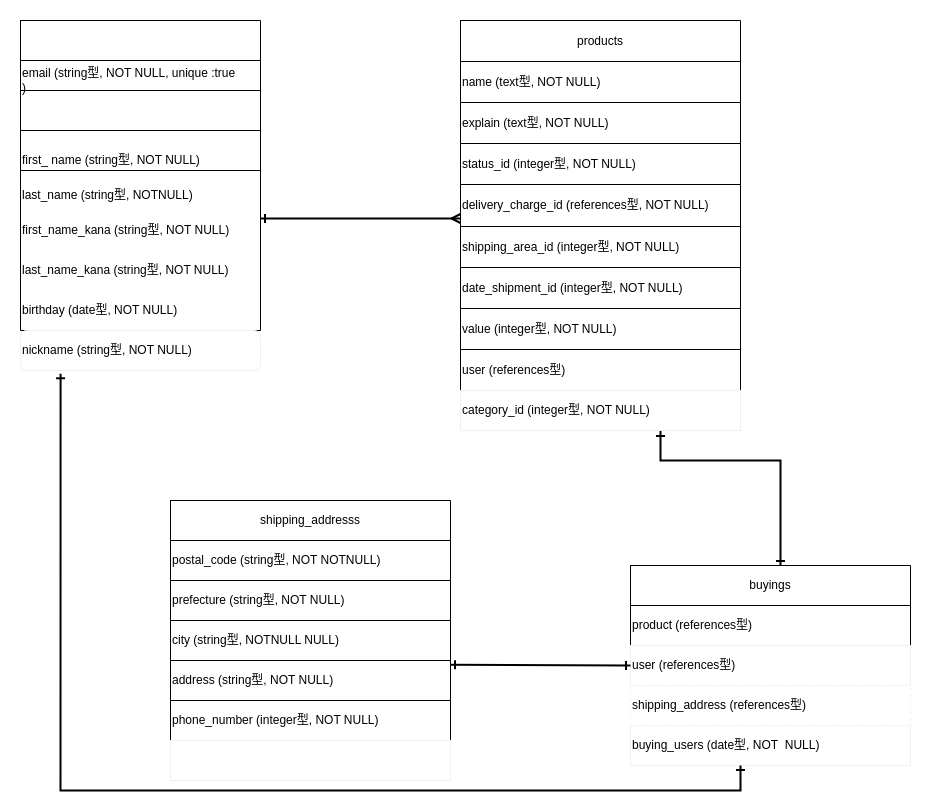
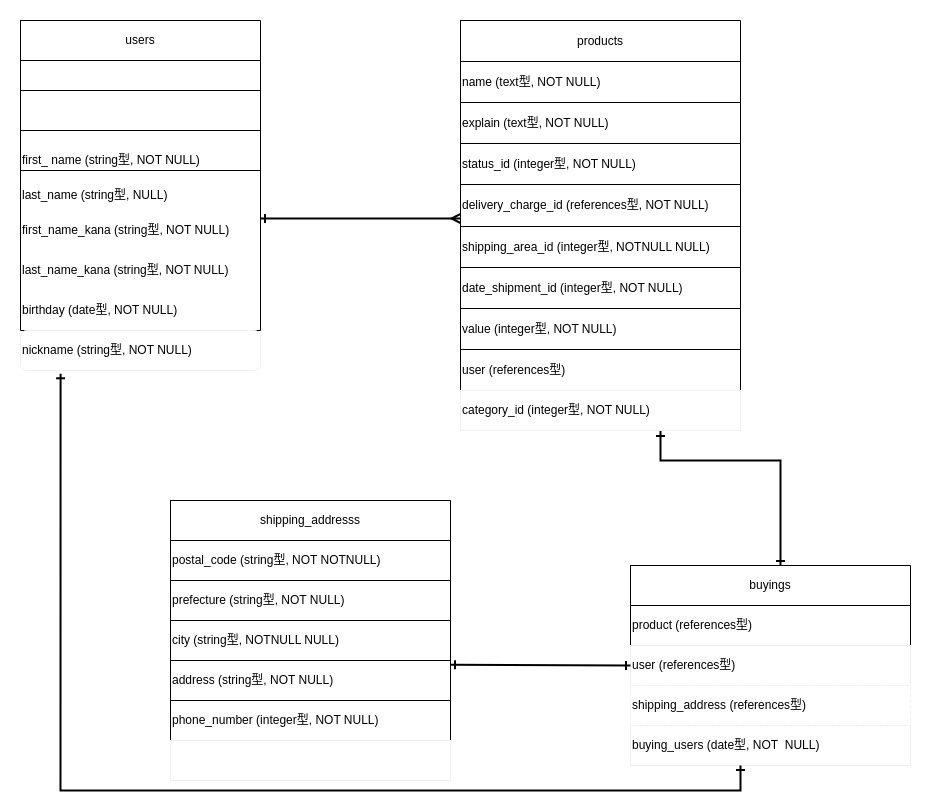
  <mxCell id="0" />
  <mxCell id="1" parent="0" />
  <mxCell id="2" value="" style="shape=table;html=1;whiteSpace=wrap;startSize=0;container=1;collapsible=0;childLayout=tableLayout;align=left;" vertex="1" parent="1"><mxGeometry x="20" y="20" width="240" height="310" as="geometry" /></mxCell>
  <mxCell id="3" value="" style="shape=partialRectangle;html=1;whiteSpace=wrap;collapsible=0;dropTarget=0;pointerEvents=0;fillColor=none;top=0;left=0;bottom=0;right=0;points=[[0,0.5],[1,0.5]];portConstraint=eastwest;align=left;" vertex="1" parent="2"><mxGeometry width="240" height="40" as="geometry" /></mxCell>
+ <mxCell id="4" value="users" style="shape=partialRectangle;html=1;whiteSpace=wrap;connectable=0;overflow=hidden;fillColor=none;top=0;left=0;bottom=0;right=0;align=center;" vertex="1" parent="3"><mxGeometry width="240" height="40" as="geometry" /></mxCell>
  <mxCell id="5" value="" style="shape=partialRectangle;html=1;whiteSpace=wrap;collapsible=0;dropTarget=0;pointerEvents=0;fillColor=none;top=0;left=0;bottom=0;right=0;points=[[0,0.5],[1,0.5]];portConstraint=eastwest;align=left;" vertex="1" parent="2"><mxGeometry y="40" width="240" height="40" as="geometry" /></mxCell>
- <mxCell id="6" value="email (string型, NOT NULL, unique :true&lt;br&gt;)" style="shape=partialRectangle;html=1;whiteSpace=wrap;connectable=0;overflow=hidden;fillColor=none;top=0;left=0;bottom=0;right=0;align=left;" vertex="1" parent="5"><mxGeometry width="240" height="40" as="geometry" /></mxCell>
  <mxCell id="7" value="" style="shape=partialRectangle;html=1;whiteSpace=wrap;collapsible=0;dropTarget=0;pointerEvents=0;fillColor=none;top=0;left=0;bottom=0;right=0;points=[[0,0.5],[1,0.5]];portConstraint=eastwest;align=left;" vertex="1" parent="2"><mxGeometry y="80" width="240" height="40" as="geometry" /></mxCell>
  <mxCell id="8" value="" style="shape=partialRectangle;html=1;whiteSpace=wrap;collapsible=0;dropTarget=0;pointerEvents=0;fillColor=none;top=0;left=0;bottom=0;right=0;points=[[0,0.5],[1,0.5]];portConstraint=eastwest;align=left;" vertex="1" parent="2"><mxGeometry y="120" width="240" height="40" as="geometry" /></mxCell>
  <mxCell id="9" value="first_ name (string型, NOT NULL)" style="shape=partialRectangle;html=1;whiteSpace=wrap;connectable=0;overflow=hidden;fillColor=none;top=0;left=0;bottom=0;right=0;align=left;" vertex="1" parent="8"><mxGeometry width="240" height="40" as="geometry" /></mxCell>
  <mxCell id="10" value="" style="shape=partialRectangle;html=1;whiteSpace=wrap;collapsible=0;dropTarget=0;pointerEvents=0;fillColor=none;top=0;left=0;bottom=0;right=0;points=[[0,0.5],[1,0.5]];portConstraint=eastwest;align=left;" vertex="1" parent="2"><mxGeometry y="160" width="240" height="30" as="geometry" /></mxCell>
- <mxCell id="11" value="last_name (string型, NOTNULL)" style="shape=partialRectangle;html=1;whiteSpace=wrap;connectable=0;overflow=hidden;fillColor=none;top=0;left=0;bottom=0;right=0;align=left;" vertex="1" parent="10"><mxGeometry width="240" height="30" as="geometry" /></mxCell>
+ <mxCell id="11" value="last_name (string型, NULL)" style="shape=partialRectangle;html=1;whiteSpace=wrap;connectable=0;overflow=hidden;fillColor=none;top=0;left=0;bottom=0;right=0;align=left;" vertex="1" parent="10"><mxGeometry width="240" height="30" as="geometry" /></mxCell>
  <mxCell id="12" value="" style="shape=partialRectangle;html=1;whiteSpace=wrap;collapsible=0;dropTarget=0;pointerEvents=0;fillColor=none;top=0;left=0;bottom=0;right=0;points=[[0,0.5],[1,0.5]];portConstraint=eastwest;align=left;" vertex="1" parent="2"><mxGeometry y="190" width="240" height="40" as="geometry" /></mxCell>
  <mxCell id="13" value="first_name_kana (string型, NOT NULL)" style="shape=partialRectangle;html=1;whiteSpace=wrap;connectable=0;overflow=hidden;fillColor=none;top=0;left=0;bottom=0;right=0;align=left;" vertex="1" parent="12"><mxGeometry width="240" height="40" as="geometry" /></mxCell>
  <mxCell id="14" value="" style="shape=partialRectangle;html=1;whiteSpace=wrap;collapsible=0;dropTarget=0;pointerEvents=0;fillColor=none;top=0;left=0;bottom=0;right=0;points=[[0,0.5],[1,0.5]];portConstraint=eastwest;align=left;" vertex="1" parent="2"><mxGeometry y="230" width="240" height="40" as="geometry" /></mxCell>
  <mxCell id="15" value="last_name_kana (string型, NOT NULL)" style="shape=partialRectangle;html=1;whiteSpace=wrap;connectable=0;overflow=hidden;fillColor=none;top=0;left=0;bottom=0;right=0;align=left;" vertex="1" parent="14"><mxGeometry width="240" height="40" as="geometry" /></mxCell>
  <mxCell id="16" value="" style="shape=partialRectangle;html=1;whiteSpace=wrap;collapsible=0;dropTarget=0;pointerEvents=0;fillColor=none;top=0;left=0;bottom=0;right=0;points=[[0,0.5],[1,0.5]];portConstraint=eastwest;align=left;" vertex="1" parent="2"><mxGeometry y="270" width="240" height="40" as="geometry" /></mxCell>
  <mxCell id="17" value="birthday (date型, NOT NULL)" style="shape=partialRectangle;html=1;whiteSpace=wrap;connectable=0;overflow=hidden;fillColor=none;top=0;left=0;bottom=0;right=0;align=left;" vertex="1" parent="16"><mxGeometry width="240" height="40" as="geometry" /></mxCell>
  <mxCell id="18" value="" style="shape=table;html=1;whiteSpace=wrap;startSize=0;container=1;collapsible=0;childLayout=tableLayout;" vertex="1" parent="1"><mxGeometry x="460" y="20" width="280" height="370" as="geometry" /></mxCell>
  <mxCell id="19" value="" style="shape=partialRectangle;html=1;whiteSpace=wrap;collapsible=0;dropTarget=0;pointerEvents=0;fillColor=none;top=0;left=0;bottom=0;right=0;points=[[0,0.5],[1,0.5]];portConstraint=eastwest;" vertex="1" parent="18"><mxGeometry width="280" height="41" as="geometry" /></mxCell>
  <mxCell id="20" value="products" style="shape=partialRectangle;html=1;whiteSpace=wrap;connectable=0;overflow=hidden;fillColor=none;top=0;left=0;bottom=0;right=0;" vertex="1" parent="19"><mxGeometry width="280" height="41" as="geometry" /></mxCell>
  <mxCell id="21" value="" style="shape=partialRectangle;html=1;whiteSpace=wrap;collapsible=0;dropTarget=0;pointerEvents=0;fillColor=none;top=0;left=0;bottom=0;right=0;points=[[0,0.5],[1,0.5]];portConstraint=eastwest;align=left;" vertex="1" parent="18"><mxGeometry y="41" width="280" height="41" as="geometry" /></mxCell>
  <mxCell id="22" value="name (text型, NOT NULL)" style="shape=partialRectangle;html=1;whiteSpace=wrap;connectable=0;overflow=hidden;fillColor=none;top=0;left=0;bottom=0;right=0;align=left;" vertex="1" parent="21"><mxGeometry width="280" height="41" as="geometry" /></mxCell>
  <mxCell id="23" value="" style="shape=partialRectangle;html=1;whiteSpace=wrap;collapsible=0;dropTarget=0;pointerEvents=0;fillColor=none;top=0;left=0;bottom=0;right=0;points=[[0,0.5],[1,0.5]];portConstraint=eastwest;align=left;" vertex="1" parent="18"><mxGeometry y="82" width="280" height="41" as="geometry" /></mxCell>
  <mxCell id="24" value="explain (text型, NOT NULL)" style="shape=partialRectangle;html=1;whiteSpace=wrap;connectable=0;overflow=hidden;fillColor=none;top=0;left=0;bottom=0;right=0;align=left;" vertex="1" parent="23"><mxGeometry width="280" height="41" as="geometry" /></mxCell>
  <mxCell id="25" value="" style="shape=partialRectangle;html=1;whiteSpace=wrap;collapsible=0;dropTarget=0;pointerEvents=0;fillColor=none;top=0;left=0;bottom=0;right=0;points=[[0,0.5],[1,0.5]];portConstraint=eastwest;align=left;" vertex="1" parent="18"><mxGeometry y="123" width="280" height="41" as="geometry" /></mxCell>
  <mxCell id="26" value="status_id (integer型, NOT NULL)" style="shape=partialRectangle;html=1;whiteSpace=wrap;connectable=0;overflow=hidden;fillColor=none;top=0;left=0;bottom=0;right=0;align=left;" vertex="1" parent="25"><mxGeometry width="280" height="41" as="geometry" /></mxCell>
  <mxCell id="27" value="" style="shape=partialRectangle;html=1;whiteSpace=wrap;collapsible=0;dropTarget=0;pointerEvents=0;fillColor=none;top=0;left=0;bottom=0;right=0;points=[[0,0.5],[1,0.5]];portConstraint=eastwest;align=left;" vertex="1" parent="18"><mxGeometry y="164" width="280" height="42" as="geometry" /></mxCell>
  <mxCell id="28" value="delivery_charge_id (references型, NOT NULL)" style="shape=partialRectangle;html=1;whiteSpace=wrap;connectable=0;overflow=hidden;fillColor=none;top=0;left=0;bottom=0;right=0;align=left;" vertex="1" parent="27"><mxGeometry width="280" height="42" as="geometry" /></mxCell>
  <mxCell id="29" value="" style="shape=partialRectangle;html=1;whiteSpace=wrap;collapsible=0;dropTarget=0;pointerEvents=0;fillColor=none;top=0;left=0;bottom=0;right=0;points=[[0,0.5],[1,0.5]];portConstraint=eastwest;align=left;" vertex="1" parent="18"><mxGeometry y="206" width="280" height="41" as="geometry" /></mxCell>
- <mxCell id="30" value="shipping_area_id (integer型, NOT NULL)" style="shape=partialRectangle;html=1;whiteSpace=wrap;connectable=0;overflow=hidden;fillColor=none;top=0;left=0;bottom=0;right=0;align=left;" vertex="1" parent="29"><mxGeometry width="280" height="41" as="geometry" /></mxCell>
+ <mxCell id="30" value="shipping_area_id (integer型, NOTNULL NULL)" style="shape=partialRectangle;html=1;whiteSpace=wrap;connectable=0;overflow=hidden;fillColor=none;top=0;left=0;bottom=0;right=0;align=left;" vertex="1" parent="29"><mxGeometry width="280" height="41" as="geometry" /></mxCell>
  <mxCell id="31" value="" style="shape=partialRectangle;html=1;whiteSpace=wrap;collapsible=0;dropTarget=0;pointerEvents=0;fillColor=none;top=0;left=0;bottom=0;right=0;points=[[0,0.5],[1,0.5]];portConstraint=eastwest;align=left;" vertex="1" parent="18"><mxGeometry y="247" width="280" height="41" as="geometry" /></mxCell>
  <mxCell id="32" value="date_shipment_id (integer型, NOT NULL)" style="shape=partialRectangle;html=1;whiteSpace=wrap;connectable=0;overflow=hidden;fillColor=none;top=0;left=0;bottom=0;right=0;align=left;" vertex="1" parent="31"><mxGeometry width="280" height="41" as="geometry" /></mxCell>
  <mxCell id="33" value="" style="shape=partialRectangle;html=1;whiteSpace=wrap;collapsible=0;dropTarget=0;pointerEvents=0;fillColor=none;top=0;left=0;bottom=0;right=0;points=[[0,0.5],[1,0.5]];portConstraint=eastwest;align=left;" vertex="1" parent="18"><mxGeometry y="288" width="280" height="41" as="geometry" /></mxCell>
  <mxCell id="34" value="value (integer型, NOT NULL)" style="shape=partialRectangle;html=1;whiteSpace=wrap;connectable=0;overflow=hidden;fillColor=none;top=0;left=0;bottom=0;right=0;align=left;" vertex="1" parent="33"><mxGeometry width="280" height="41" as="geometry" /></mxCell>
  <mxCell id="35" value="" style="shape=partialRectangle;html=1;whiteSpace=wrap;collapsible=0;dropTarget=0;pointerEvents=0;fillColor=none;top=0;left=0;bottom=0;right=0;points=[[0,0.5],[1,0.5]];portConstraint=eastwest;align=left;" vertex="1" parent="18"><mxGeometry y="329" width="280" height="41" as="geometry" /></mxCell>
  <mxCell id="36" value="user (references型)" style="shape=partialRectangle;html=1;whiteSpace=wrap;connectable=0;overflow=hidden;fillColor=none;top=0;left=0;bottom=0;right=0;align=left;" vertex="1" parent="35"><mxGeometry width="280" height="41" as="geometry" /></mxCell>
  <mxCell id="37" value="" style="shape=table;html=1;whiteSpace=wrap;startSize=0;container=1;collapsible=0;childLayout=tableLayout;" vertex="1" parent="1"><mxGeometry x="630" y="565" width="280" height="80" as="geometry" /></mxCell>
  <mxCell id="38" value="" style="shape=partialRectangle;html=1;whiteSpace=wrap;collapsible=0;dropTarget=0;pointerEvents=0;fillColor=none;top=0;left=0;bottom=0;right=0;points=[[0,0.5],[1,0.5]];portConstraint=eastwest;" vertex="1" parent="37"><mxGeometry width="280" height="40" as="geometry" /></mxCell>
  <mxCell id="39" value="buyings" style="shape=partialRectangle;html=1;whiteSpace=wrap;connectable=0;overflow=hidden;fillColor=none;top=0;left=0;bottom=0;right=0;" vertex="1" parent="38"><mxGeometry width="280" height="40" as="geometry" /></mxCell>
  <mxCell id="40" value="" style="shape=partialRectangle;html=1;whiteSpace=wrap;collapsible=0;dropTarget=0;pointerEvents=0;fillColor=none;top=0;left=0;bottom=0;right=0;points=[[0,0.5],[1,0.5]];portConstraint=eastwest;" vertex="1" parent="37"><mxGeometry y="40" width="280" height="40" as="geometry" /></mxCell>
  <mxCell id="41" value="product (references型)" style="shape=partialRectangle;html=1;whiteSpace=wrap;connectable=0;overflow=hidden;fillColor=none;top=0;left=0;bottom=0;right=0;align=left;" vertex="1" parent="40"><mxGeometry width="280" height="40" as="geometry" /></mxCell>
  <mxCell id="42" value="user (references型)" style="whiteSpace=wrap;html=1;strokeColor=#f0f0f0;align=left;" vertex="1" parent="1"><mxGeometry x="630" y="645" width="280" height="40" as="geometry" /></mxCell>
  <mxCell id="43" value="" style="shape=table;html=1;whiteSpace=wrap;startSize=0;container=1;collapsible=0;childLayout=tableLayout;" vertex="1" parent="1"><mxGeometry x="170" y="500" width="280" height="240" as="geometry" /></mxCell>
  <mxCell id="44" value="" style="shape=partialRectangle;html=1;whiteSpace=wrap;collapsible=0;dropTarget=0;pointerEvents=0;fillColor=none;top=0;left=0;bottom=0;right=0;points=[[0,0.5],[1,0.5]];portConstraint=eastwest;" vertex="1" parent="43"><mxGeometry width="280" height="40" as="geometry" /></mxCell>
  <mxCell id="45" value="shipping_addresss" style="shape=partialRectangle;html=1;whiteSpace=wrap;connectable=0;overflow=hidden;fillColor=none;top=0;left=0;bottom=0;right=0;" vertex="1" parent="44"><mxGeometry width="280" height="40" as="geometry" /></mxCell>
  <mxCell id="46" value="" style="shape=partialRectangle;html=1;whiteSpace=wrap;collapsible=0;dropTarget=0;pointerEvents=0;fillColor=none;top=0;left=0;bottom=0;right=0;points=[[0,0.5],[1,0.5]];portConstraint=eastwest;align=left;" vertex="1" parent="43"><mxGeometry y="40" width="280" height="40" as="geometry" /></mxCell>
  <mxCell id="47" value="postal_code (string型, NOT NOTNULL)" style="shape=partialRectangle;html=1;whiteSpace=wrap;connectable=0;overflow=hidden;fillColor=none;top=0;left=0;bottom=0;right=0;align=left;" vertex="1" parent="46"><mxGeometry width="280" height="40" as="geometry" /></mxCell>
  <mxCell id="48" value="" style="shape=partialRectangle;html=1;whiteSpace=wrap;collapsible=0;dropTarget=0;pointerEvents=0;fillColor=none;top=0;left=0;bottom=0;right=0;points=[[0,0.5],[1,0.5]];portConstraint=eastwest;align=left;" vertex="1" parent="43"><mxGeometry y="80" width="280" height="40" as="geometry" /></mxCell>
  <mxCell id="49" value="prefecture (string型, NOT NULL)" style="shape=partialRectangle;html=1;whiteSpace=wrap;connectable=0;overflow=hidden;fillColor=none;top=0;left=0;bottom=0;right=0;align=left;" vertex="1" parent="48"><mxGeometry width="280" height="40" as="geometry" /></mxCell>
  <mxCell id="50" value="" style="shape=partialRectangle;html=1;whiteSpace=wrap;collapsible=0;dropTarget=0;pointerEvents=0;fillColor=none;top=0;left=0;bottom=0;right=0;points=[[0,0.5],[1,0.5]];portConstraint=eastwest;align=left;" vertex="1" parent="43"><mxGeometry y="120" width="280" height="40" as="geometry" /></mxCell>
  <mxCell id="51" value="city (string型, NOTNULL NULL)" style="shape=partialRectangle;html=1;whiteSpace=wrap;connectable=0;overflow=hidden;fillColor=none;top=0;left=0;bottom=0;right=0;align=left;" vertex="1" parent="50"><mxGeometry width="280" height="40" as="geometry" /></mxCell>
  <mxCell id="52" value="" style="shape=partialRectangle;html=1;whiteSpace=wrap;collapsible=0;dropTarget=0;pointerEvents=0;fillColor=none;top=0;left=0;bottom=0;right=0;points=[[0,0.5],[1,0.5]];portConstraint=eastwest;align=left;" vertex="1" parent="43"><mxGeometry y="160" width="280" height="40" as="geometry" /></mxCell>
  <mxCell id="53" value="address (string型, NOT NULL)" style="shape=partialRectangle;html=1;whiteSpace=wrap;connectable=0;overflow=hidden;fillColor=none;top=0;left=0;bottom=0;right=0;align=left;" vertex="1" parent="52"><mxGeometry width="280" height="40" as="geometry" /></mxCell>
  <mxCell id="54" value="" style="shape=partialRectangle;html=1;whiteSpace=wrap;collapsible=0;dropTarget=0;pointerEvents=0;fillColor=none;top=0;left=0;bottom=0;right=0;points=[[0,0.5],[1,0.5]];portConstraint=eastwest;align=left;" vertex="1" parent="43"><mxGeometry y="200" width="280" height="40" as="geometry" /></mxCell>
  <mxCell id="55" value="phone_number (integer型, NOT NULL)" style="shape=partialRectangle;html=1;whiteSpace=wrap;connectable=0;overflow=hidden;fillColor=none;top=0;left=0;bottom=0;right=0;align=left;" vertex="1" parent="54"><mxGeometry width="280" height="40" as="geometry" /></mxCell>
  <mxCell id="56" value="" style="edgeStyle=entityRelationEdgeStyle;fontSize=41;html=1;endArrow=ERmany;strokeWidth=2;endFill=0;startArrow=ERone;startFill=0;rounded=0;" edge="1" parent="1"><mxGeometry width="100" height="100" relative="1" as="geometry"><mxPoint x="260" y="218" as="sourcePoint" /><mxPoint x="460" y="218" as="targetPoint" /></mxGeometry></mxCell>
  <mxCell id="57" value="" style="endArrow=ERone;html=1;rounded=0;strokeWidth=2;fontSize=41;endFill=0;startArrow=ERone;startFill=0;" edge="1" parent="1"><mxGeometry relative="1" as="geometry"><mxPoint x="660" y="440" as="sourcePoint" /><mxPoint x="780" y="565" as="targetPoint" /><Array as="points"><mxPoint x="660" y="430" /><mxPoint x="660" y="460" /><mxPoint x="780" y="460" /></Array></mxGeometry></mxCell>
  <mxCell id="58" value="category_id (integer型, NOT NULL)" style="whiteSpace=wrap;html=1;strokeColor=#f0f0f0;fontSize=12;align=left;" vertex="1" parent="1"><mxGeometry x="460" y="390" width="280" height="40" as="geometry" /></mxCell>
  <mxCell id="59" value="buying_users (date型, NOT&amp;nbsp; NULL)" style="whiteSpace=wrap;html=1;strokeColor=#f0f0f0;fontSize=12;align=left;" vertex="1" parent="1"><mxGeometry x="630" y="725" width="280" height="40" as="geometry" /></mxCell>
  <mxCell id="60" value="shipping_address (references型)" style="whiteSpace=wrap;html=1;strokeColor=#f0f0f0;fontSize=12;align=left;dashed=1;" vertex="1" parent="1"><mxGeometry x="630" y="685" width="280" height="40" as="geometry" /></mxCell>
  <mxCell id="61" value="" style="endArrow=ERone;html=1;rounded=0;strokeWidth=2;fontSize=12;entryX=0;entryY=0.5;entryDx=0;entryDy=0;startArrow=ERone;startFill=0;endFill=0;" edge="1" parent="1" target="42"><mxGeometry relative="1" as="geometry"><mxPoint x="450" y="664.29" as="sourcePoint" /><mxPoint x="610" y="664.29" as="targetPoint" /></mxGeometry></mxCell>
  <mxCell id="62" value="" style="endArrow=ERone;html=1;rounded=0;strokeWidth=2;fontSize=12;startArrow=ERone;startFill=0;endFill=0;exitX=0.167;exitY=1.082;exitDx=0;exitDy=0;exitPerimeter=0;" edge="1" parent="1" source="63"><mxGeometry relative="1" as="geometry"><mxPoint x="60" y="330" as="sourcePoint" /><mxPoint x="740" y="765" as="targetPoint" /><Array as="points"><mxPoint x="60" y="790" /><mxPoint x="740" y="790" /></Array></mxGeometry></mxCell>
  <mxCell id="63" value="nickname (string型, NOT NULL)" style="whiteSpace=wrap;html=1;strokeColor=#f0f0f0;fontSize=12;align=left;rounded=1;" vertex="1" parent="1"><mxGeometry x="20" y="330" width="240" height="40" as="geometry" /></mxCell>
  <mxCell id="64" value="" style="whiteSpace=wrap;html=1;strokeColor=#f0f0f0;fontSize=12;align=left;" vertex="1" parent="1"><mxGeometry x="170" y="740" width="280" height="40" as="geometry" /></mxCell>
